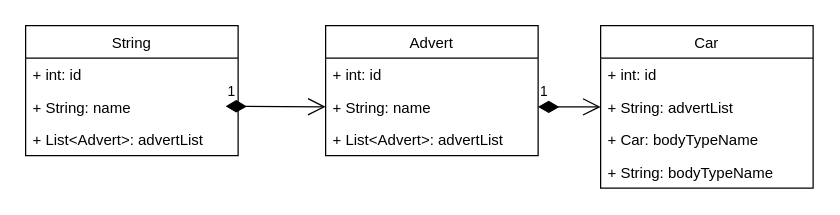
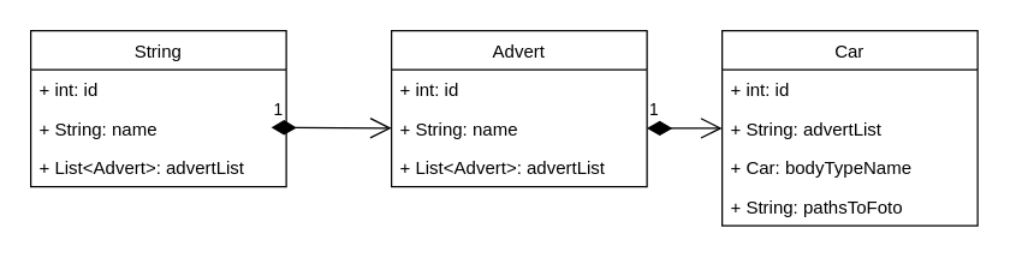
  <mxCell id="0" />
  <mxCell id="1" parent="0" />
  <mxCell id="2" value="String" style="swimlane;fontStyle=0;childLayout=stackLayout;horizontal=1;startSize=26;fillColor=none;horizontalStack=0;resizeParent=1;resizeParentMax=0;resizeLast=0;collapsible=1;marginBottom=0;" vertex="1" parent="1"><mxGeometry x="20" y="20" width="170" height="104" as="geometry" /></mxCell>
  <mxCell id="3" value="+ int: id" style="text;strokeColor=none;fillColor=none;align=left;verticalAlign=top;spacingLeft=4;spacingRight=4;overflow=hidden;rotatable=0;points=[[0,0.5],[1,0.5]];portConstraint=eastwest;" vertex="1" parent="2"><mxGeometry y="26" width="170" height="26" as="geometry" /></mxCell>
  <mxCell id="4" value="+ String: name" style="text;strokeColor=none;fillColor=none;align=left;verticalAlign=top;spacingLeft=4;spacingRight=4;overflow=hidden;rotatable=0;points=[[0,0.5],[1,0.5]];portConstraint=eastwest;" vertex="1" parent="2"><mxGeometry y="52" width="170" height="26" as="geometry" /></mxCell>
  <mxCell id="5" value="1" style="endArrow=open;html=1;endSize=12;startArrow=diamondThin;startSize=14;startFill=1;edgeStyle=orthogonalEdgeStyle;align=left;verticalAlign=bottom;entryX=0;entryY=0.5;entryDx=0;entryDy=0;" edge="1" parent="2" target="9"><mxGeometry x="-1" y="3" relative="1" as="geometry"><mxPoint x="160" y="64.5" as="sourcePoint" /><mxPoint x="320" y="64.5" as="targetPoint" /></mxGeometry></mxCell>
  <mxCell id="6" value="+ List&lt;Advert&gt;: advertList" style="text;strokeColor=none;fillColor=none;align=left;verticalAlign=top;spacingLeft=4;spacingRight=4;overflow=hidden;rotatable=0;points=[[0,0.5],[1,0.5]];portConstraint=eastwest;" vertex="1" parent="2"><mxGeometry y="78" width="170" height="26" as="geometry" /></mxCell>
  <mxCell id="7" value="Advert" style="swimlane;fontStyle=0;childLayout=stackLayout;horizontal=1;startSize=26;fillColor=none;horizontalStack=0;resizeParent=1;resizeParentMax=0;resizeLast=0;collapsible=1;marginBottom=0;" vertex="1" parent="1"><mxGeometry x="260" y="20" width="170" height="104" as="geometry" /></mxCell>
  <mxCell id="8" value="+ int: id" style="text;strokeColor=none;fillColor=none;align=left;verticalAlign=top;spacingLeft=4;spacingRight=4;overflow=hidden;rotatable=0;points=[[0,0.5],[1,0.5]];portConstraint=eastwest;" vertex="1" parent="7"><mxGeometry y="26" width="170" height="26" as="geometry" /></mxCell>
  <mxCell id="9" value="+ String: name" style="text;strokeColor=none;fillColor=none;align=left;verticalAlign=top;spacingLeft=4;spacingRight=4;overflow=hidden;rotatable=0;points=[[0,0.5],[1,0.5]];portConstraint=eastwest;" vertex="1" parent="7"><mxGeometry y="52" width="170" height="26" as="geometry" /></mxCell>
  <mxCell id="10" value="+ List&lt;Advert&gt;: advertList" style="text;strokeColor=none;fillColor=none;align=left;verticalAlign=top;spacingLeft=4;spacingRight=4;overflow=hidden;rotatable=0;points=[[0,0.5],[1,0.5]];portConstraint=eastwest;" vertex="1" parent="7"><mxGeometry y="78" width="170" height="26" as="geometry" /></mxCell>
  <mxCell id="11" value="Car" style="swimlane;fontStyle=0;childLayout=stackLayout;horizontal=1;startSize=26;fillColor=none;horizontalStack=0;resizeParent=1;resizeParentMax=0;resizeLast=0;collapsible=1;marginBottom=0;" vertex="1" parent="1"><mxGeometry x="480" y="20" width="170" height="130" as="geometry" /></mxCell>
  <mxCell id="12" value="+ int: id" style="text;strokeColor=none;fillColor=none;align=left;verticalAlign=top;spacingLeft=4;spacingRight=4;overflow=hidden;rotatable=0;points=[[0,0.5],[1,0.5]];portConstraint=eastwest;" vertex="1" parent="11"><mxGeometry y="26" width="170" height="26" as="geometry" /></mxCell>
  <mxCell id="13" value="+ String: advertList" style="text;strokeColor=none;fillColor=none;align=left;verticalAlign=top;spacingLeft=4;spacingRight=4;overflow=hidden;rotatable=0;points=[[0,0.5],[1,0.5]];portConstraint=eastwest;" vertex="1" parent="11"><mxGeometry y="52" width="170" height="26" as="geometry" /></mxCell>
  <mxCell id="14" value="+ Car: bodyTypeName" style="text;strokeColor=none;fillColor=none;align=left;verticalAlign=top;spacingLeft=4;spacingRight=4;overflow=hidden;rotatable=0;points=[[0,0.5],[1,0.5]];portConstraint=eastwest;" vertex="1" parent="11"><mxGeometry y="78" width="170" height="26" as="geometry" /></mxCell>
- <mxCell id="15" value="+ String: bodyTypeName" style="text;strokeColor=none;fillColor=none;align=left;verticalAlign=top;spacingLeft=4;spacingRight=4;overflow=hidden;rotatable=0;points=[[0,0.5],[1,0.5]];portConstraint=eastwest;" vertex="1" parent="11"><mxGeometry y="104" width="170" height="26" as="geometry" /></mxCell>
+ <mxCell id="15" value="+ String: pathsToFoto" style="text;strokeColor=none;fillColor=none;align=left;verticalAlign=top;spacingLeft=4;spacingRight=4;overflow=hidden;rotatable=0;points=[[0,0.5],[1,0.5]];portConstraint=eastwest;" vertex="1" parent="11"><mxGeometry y="104" width="170" height="26" as="geometry" /></mxCell>
  <mxCell id="16" value="1" style="endArrow=open;html=1;endSize=12;startArrow=diamondThin;startSize=14;startFill=1;edgeStyle=orthogonalEdgeStyle;align=left;verticalAlign=bottom;entryX=0;entryY=0.5;entryDx=0;entryDy=0;exitX=1;exitY=0.5;exitDx=0;exitDy=0;" edge="1" parent="1" source="9" target="13"><mxGeometry x="-1" y="3" relative="1" as="geometry"><mxPoint x="20" y="170" as="sourcePoint" /><mxPoint x="180" y="170" as="targetPoint" /></mxGeometry></mxCell>
